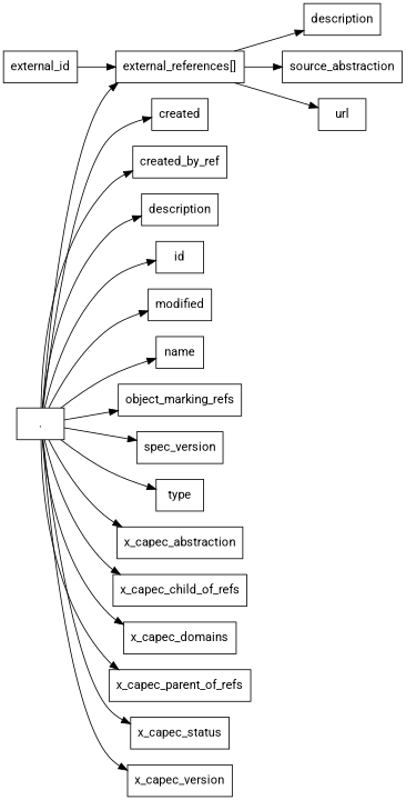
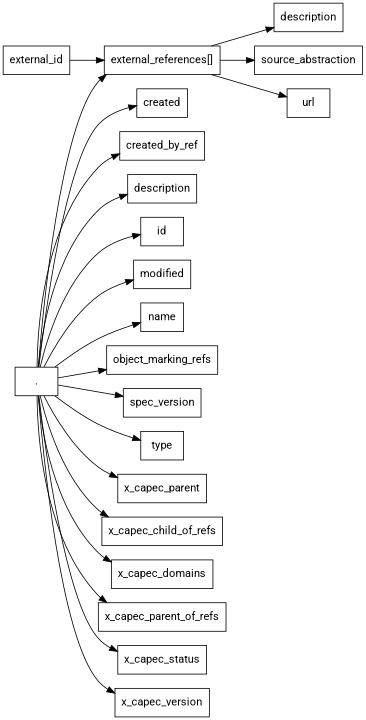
  digraph {
    fontname=Roboto
    rankdir=LR
    node [fontname=Roboto shape=box]
    edge [dir=forward fontname=Roboto]
    n1 [label="."]
    n2 [label=created]
    n3 [label=created_by_ref]
    n4 [label=description]
    n5 [label="external_references[]"]
    n6 [label=id]
    n7 [label=modified]
    n8 [label=name]
    n9 [label=object_marking_refs]
    n10 [label=spec_version]
    n11 [label=type]
-   n12 [label=x_capec_abstraction]
+   n12 [label=x_capec_parent]
    n13 [label=x_capec_child_of_refs]
    n14 [label=x_capec_domains]
    n15 [label=x_capec_parent_of_refs]
    n16 [label=x_capec_status]
    n17 [label=x_capec_version]
    n18 [label=description]
    n19 [label=source_abstraction]
    n20 [label=url]
    n21 [label=external_id]
    n1 -> n2
    n1 -> n3
    n1 -> n4
    n1 -> n5
    n1 -> n6
    n1 -> n7
    n1 -> n8
    n1 -> n9
    n1 -> n10
    n1 -> n11
    n1 -> n12
    n1 -> n13
    n1 -> n14
    n1 -> n15
    n1 -> n16
    n1 -> n17
    n5 -> n18
    n5 -> n19
    n5 -> n20
    n21 -> n5
  }
